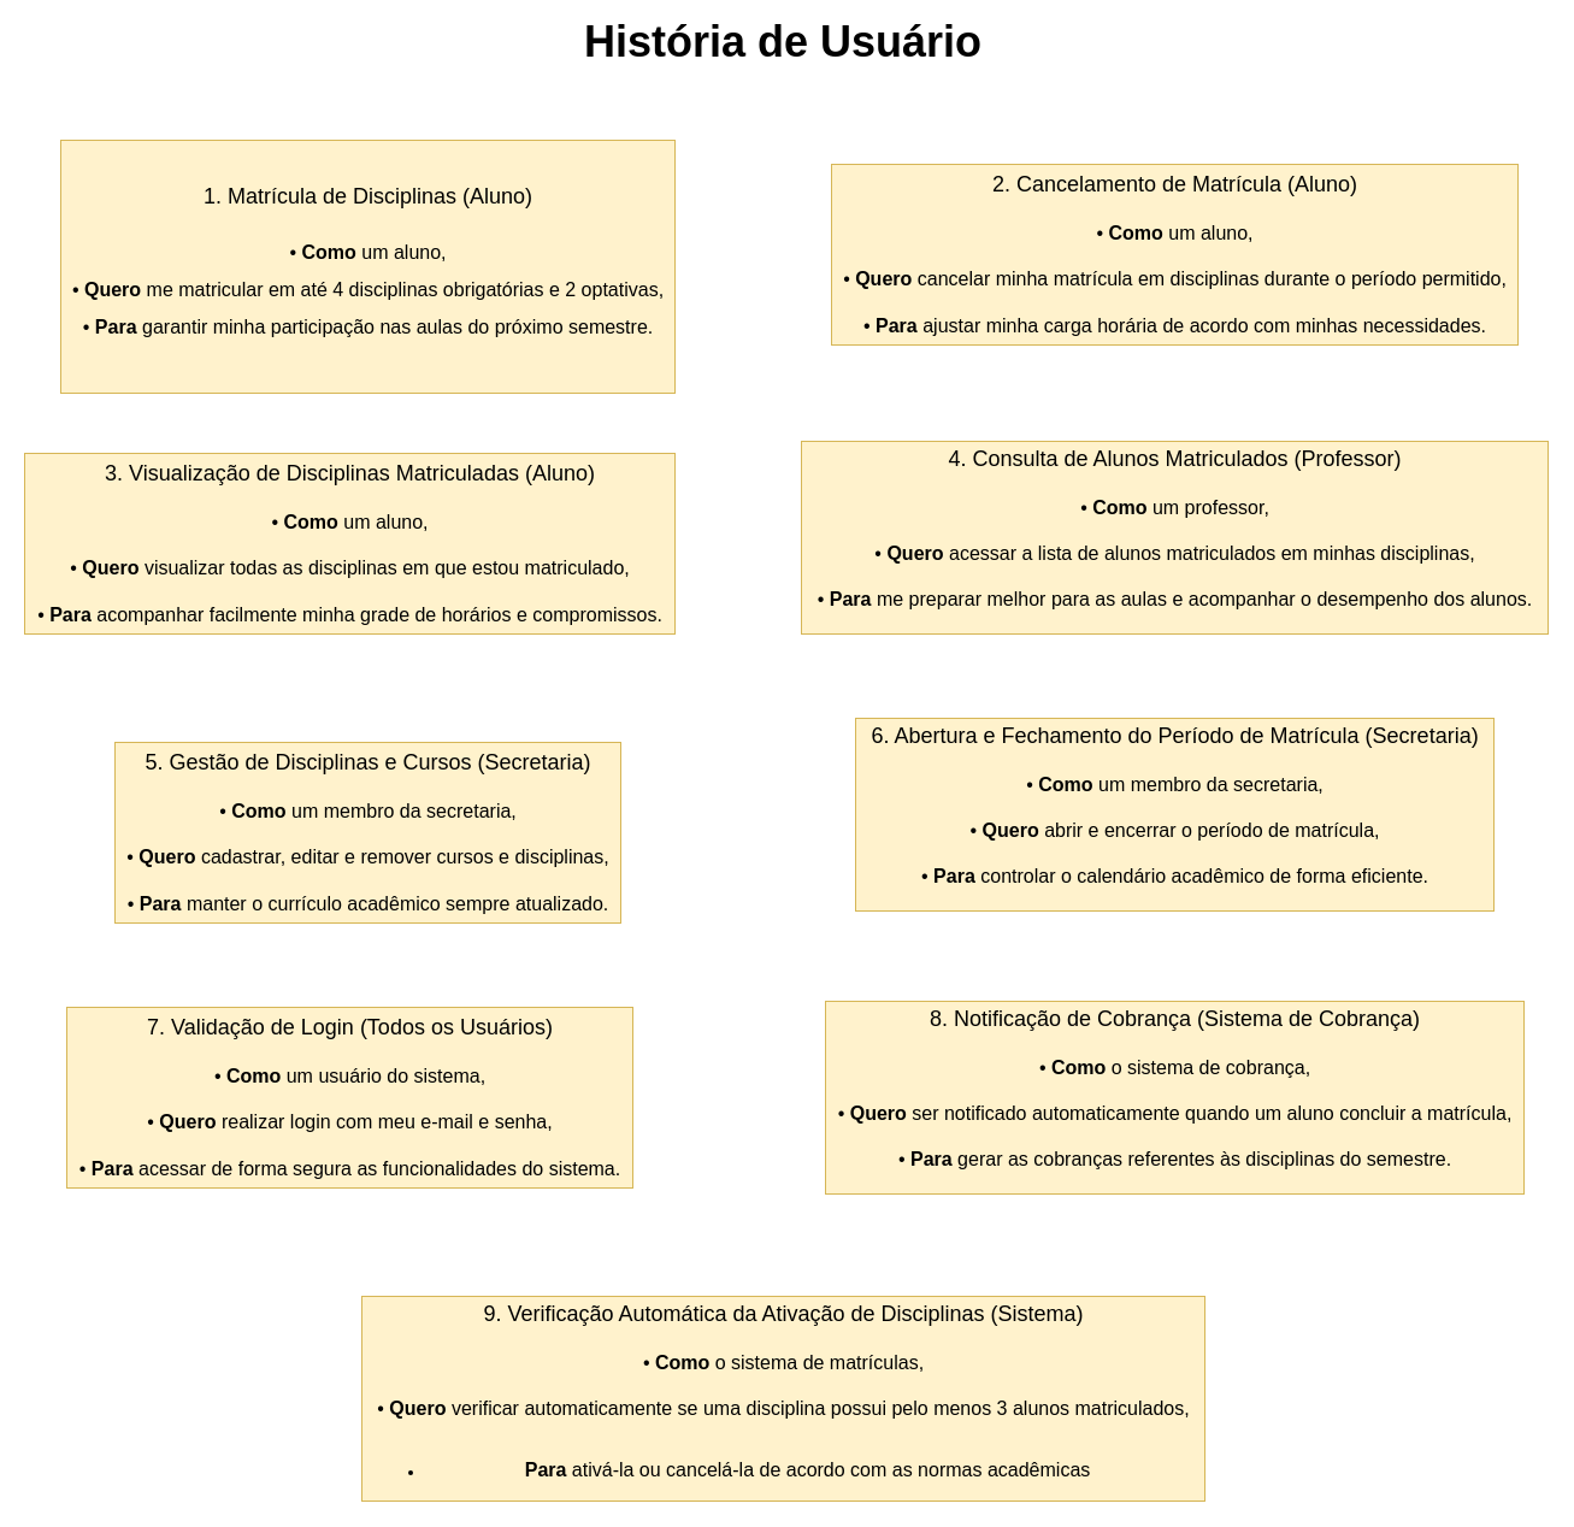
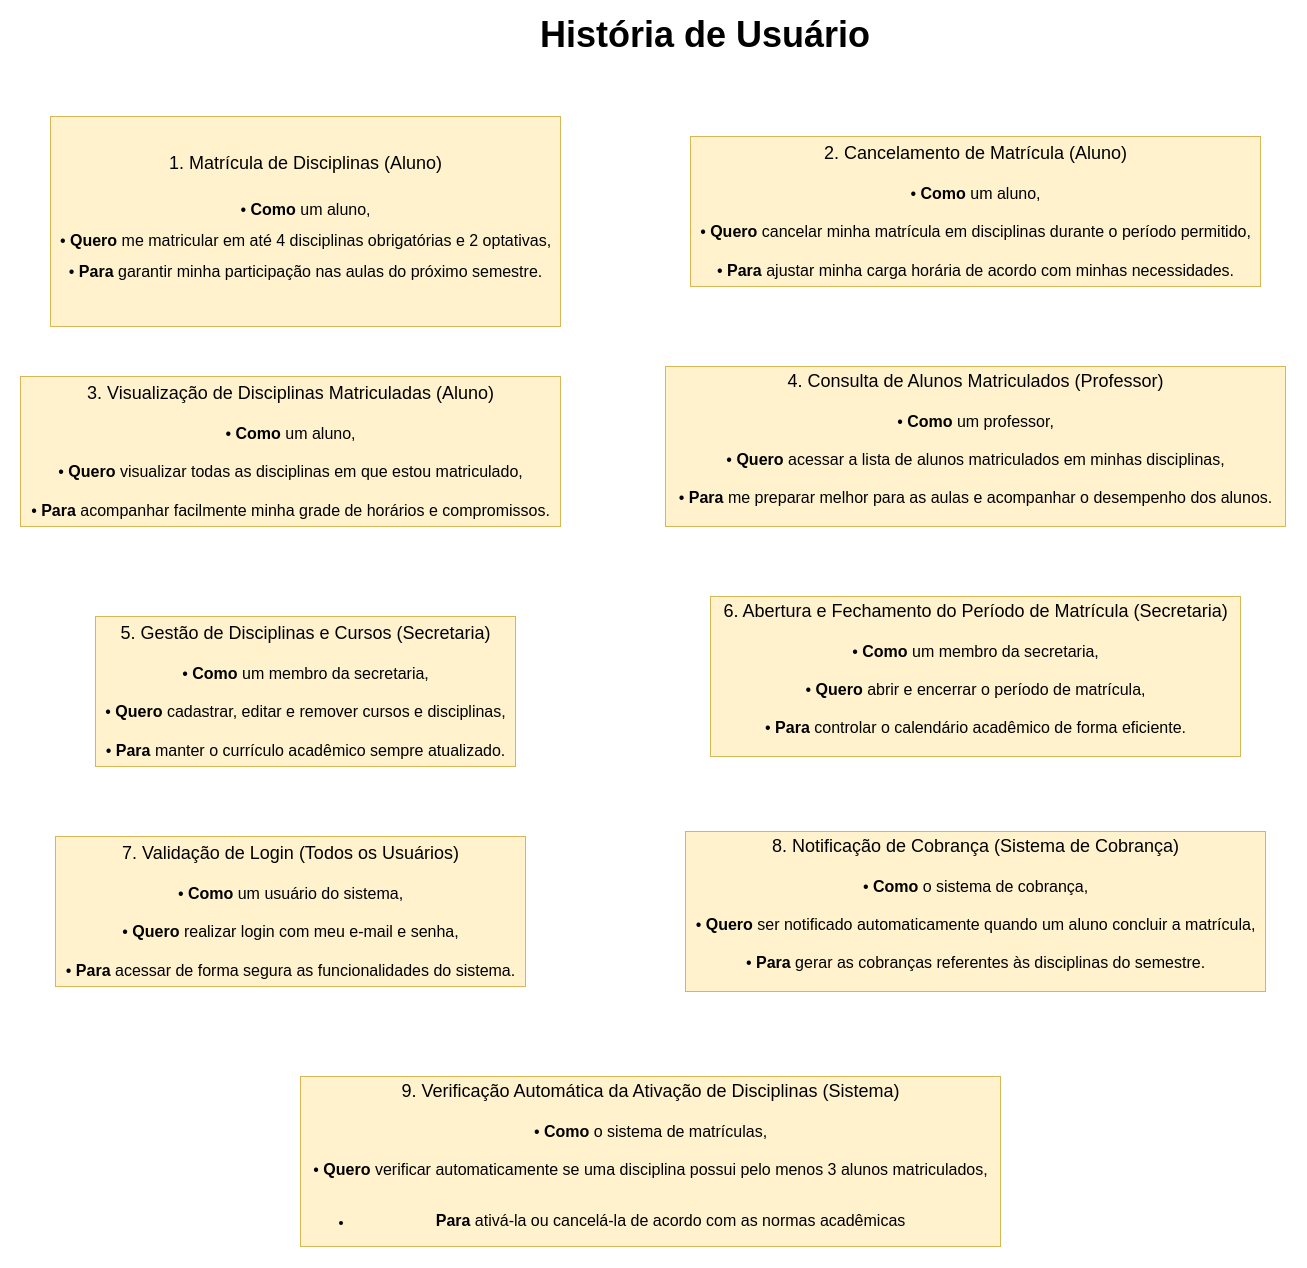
  <mxCell id="0" />
  <mxCell id="1" parent="0" />
- <mxCell id="2" value="&lt;p style=&quot;text-align: left;&quot; class=&quot;p1&quot;&gt;&lt;span class=&quot;s1&quot;&gt;&lt;b&gt;&lt;font style=&quot;font-size: 36px;&quot;&gt;História de Usuário&lt;/font&gt;&lt;/b&gt;&lt;/span&gt;&lt;/p&gt;&lt;div&gt;&lt;span class=&quot;s1&quot;&gt;&lt;br&gt;&lt;/span&gt;&lt;/div&gt;" style="text;html=1;align=center;verticalAlign=middle;whiteSpace=wrap;rounded=0;" vertex="1" parent="1"><mxGeometry x="470" y="20" width="360" height="30" as="geometry" /></mxCell>
+ <mxCell id="2" value="&lt;p style=&quot;text-align: left;&quot; class=&quot;p1&quot;&gt;&lt;span class=&quot;s1&quot;&gt;&lt;b&gt;&lt;font style=&quot;font-size: 36px;&quot;&gt;História de Usuário&lt;/font&gt;&lt;/b&gt;&lt;/span&gt;&lt;/p&gt;&lt;div&gt;&lt;span class=&quot;s1&quot;&gt;&lt;br&gt;&lt;/span&gt;&lt;/div&gt;" style="text;html=1;align=center;verticalAlign=middle;whiteSpace=wrap;rounded=0;" vertex="1" parent="1"><mxGeometry x="525" y="20" width="360" height="30" as="geometry" /></mxCell>
  <mxCell id="3" value="&lt;div&gt;&lt;font style=&quot;font-size: 18px;&quot;&gt;2. Cancelamento de Matrícula (Aluno)&lt;/font&gt;&lt;/div&gt;&lt;div&gt;&lt;font size=&quot;3&quot;&gt;&lt;br&gt;&lt;/font&gt;&lt;/div&gt;&lt;div&gt;&lt;font size=&quot;3&quot;&gt;• &lt;b&gt;Como&lt;/b&gt; um aluno,&lt;/font&gt;&lt;/div&gt;&lt;div&gt;&lt;font size=&quot;3&quot;&gt;&lt;br&gt;&lt;/font&gt;&lt;/div&gt;&lt;div&gt;&lt;font size=&quot;3&quot;&gt;• &lt;b&gt;Quero&lt;/b&gt; cancelar minha matrícula em disciplinas durante o período permitido,&lt;/font&gt;&lt;/div&gt;&lt;div&gt;&lt;font size=&quot;3&quot;&gt;&lt;br&gt;&lt;/font&gt;&lt;/div&gt;&lt;div&gt;&lt;font size=&quot;3&quot;&gt;• &lt;b&gt;Para&lt;/b&gt; ajustar minha carga horária de acordo com minhas necessidades.&lt;/font&gt;&lt;/div&gt;" style="text;html=1;align=center;verticalAlign=middle;resizable=0;points=[];autosize=1;strokeColor=#d6b656;fillColor=#fff2cc;" vertex="1" parent="1"><mxGeometry x="690" y="130" width="570" height="150" as="geometry" /></mxCell>
  <mxCell id="4" value="&lt;h1 style=&quot;margin-top: 0px;&quot;&gt;&lt;p style=&quot;font-weight: 400;&quot; class=&quot;p1&quot;&gt;&lt;font style=&quot;font-size: 18px;&quot;&gt;&lt;span style=&quot;background-color: transparent; color: light-dark(rgb(0, 0, 0), rgb(255, 255, 255));&quot; class=&quot;s2&quot;&gt;1.&lt;span style=&quot;&quot; class=&quot;Apple-tab-span&quot;&gt;&amp;nbsp;&lt;/span&gt;&lt;/span&gt;&lt;span style=&quot;background-color: transparent; color: light-dark(rgb(0, 0, 0), rgb(255, 255, 255));&quot; class=&quot;s3&quot;&gt;Matrícula de Disciplinas (Aluno)&lt;/span&gt;&lt;/font&gt;&lt;/p&gt;&lt;/h1&gt;&lt;p class=&quot;p3&quot;&gt;&lt;font size=&quot;3&quot;&gt;&lt;span class=&quot;s2&quot;&gt;&lt;span class=&quot;Apple-tab-span&quot;&gt;&lt;/span&gt;•&lt;span class=&quot;Apple-tab-span&quot;&gt;&amp;nbsp;&lt;/span&gt;&lt;/span&gt;&lt;span class=&quot;s3&quot;&gt;&lt;b&gt;Como&lt;/b&gt;&lt;/span&gt;&lt;span class=&quot;s2&quot;&gt;&amp;nbsp;um aluno,&lt;/span&gt;&lt;/font&gt;&lt;/p&gt;&lt;p class=&quot;p3&quot;&gt;&lt;font size=&quot;3&quot;&gt;&lt;span class=&quot;s2&quot;&gt;&lt;span class=&quot;Apple-tab-span&quot;&gt;&lt;/span&gt;•&lt;span class=&quot;Apple-tab-span&quot;&gt;&amp;nbsp;&lt;/span&gt;&lt;/span&gt;&lt;span class=&quot;s3&quot;&gt;&lt;b&gt;Quero&lt;/b&gt;&lt;/span&gt;&lt;span class=&quot;s2&quot;&gt;&amp;nbsp;me matricular em até 4 disciplinas obrigatórias e 2 optativas,&lt;/span&gt;&lt;/font&gt;&lt;/p&gt;&lt;p class=&quot;p3&quot;&gt;&lt;font size=&quot;3&quot;&gt;&lt;span class=&quot;s2&quot;&gt;&lt;span class=&quot;Apple-tab-span&quot;&gt;&lt;/span&gt;•&lt;span class=&quot;Apple-tab-span&quot;&gt;&amp;nbsp;&lt;/span&gt;&lt;/span&gt;&lt;span class=&quot;s3&quot;&gt;&lt;b&gt;Para&lt;/b&gt;&lt;/span&gt;&lt;span class=&quot;s2&quot;&gt;&amp;nbsp;garantir minha participação nas aulas do próximo semestre.&lt;/span&gt;&lt;/font&gt;&lt;/p&gt;&lt;p class=&quot;p2&quot;&gt;&lt;br style=&quot;text-align: left; text-wrap-mode: wrap;&quot;&gt;&lt;/p&gt;" style="text;html=1;align=center;verticalAlign=middle;resizable=0;points=[];autosize=1;strokeColor=#d6b656;fillColor=#fff2cc;" vertex="1" parent="1"><mxGeometry x="50" y="110" width="510" height="210" as="geometry" /></mxCell>
  <mxCell id="5" value="&lt;div&gt;&lt;font style=&quot;font-size: 18px;&quot;&gt;3. Visualização de Disciplinas Matriculadas (Aluno)&lt;/font&gt;&lt;/div&gt;&lt;div&gt;&lt;font size=&quot;3&quot;&gt;&lt;br&gt;&lt;/font&gt;&lt;/div&gt;&lt;div&gt;&lt;font size=&quot;3&quot;&gt;• &lt;b&gt;Como&lt;/b&gt; um aluno,&lt;/font&gt;&lt;/div&gt;&lt;div&gt;&lt;font size=&quot;3&quot;&gt;&lt;br&gt;&lt;/font&gt;&lt;/div&gt;&lt;div&gt;&lt;font size=&quot;3&quot;&gt;• &lt;b&gt;Quero&lt;/b&gt; visualizar todas as disciplinas em que estou matriculado,&lt;/font&gt;&lt;/div&gt;&lt;div&gt;&lt;font size=&quot;3&quot;&gt;&lt;br&gt;&lt;/font&gt;&lt;/div&gt;&lt;div&gt;&lt;font size=&quot;3&quot;&gt;• &lt;b&gt;Para&lt;/b&gt; acompanhar facilmente minha grade de horários e compromissos.&lt;/font&gt;&lt;/div&gt;" style="text;html=1;align=center;verticalAlign=middle;resizable=0;points=[];autosize=1;strokeColor=#d6b656;fillColor=#fff2cc;" vertex="1" parent="1"><mxGeometry x="20" y="370" width="540" height="150" as="geometry" /></mxCell>
  <mxCell id="6" value="&lt;div&gt;&lt;font style=&quot;font-size: 18px;&quot;&gt;4. Consulta de Alunos Matriculados (Professor)&lt;/font&gt;&lt;/div&gt;&lt;div&gt;&lt;font size=&quot;3&quot;&gt;&lt;br&gt;&lt;/font&gt;&lt;/div&gt;&lt;div&gt;&lt;font size=&quot;3&quot;&gt;• &lt;b&gt;Como&lt;/b&gt; um professor,&lt;/font&gt;&lt;/div&gt;&lt;div&gt;&lt;font size=&quot;3&quot;&gt;&lt;br&gt;&lt;/font&gt;&lt;/div&gt;&lt;div&gt;&lt;font size=&quot;3&quot;&gt;• &lt;b&gt;Quero&lt;/b&gt; acessar a lista de alunos matriculados em minhas disciplinas,&lt;/font&gt;&lt;/div&gt;&lt;div&gt;&lt;font size=&quot;3&quot;&gt;&lt;br&gt;&lt;/font&gt;&lt;/div&gt;&lt;div&gt;&lt;font size=&quot;3&quot;&gt;• &lt;b&gt;Para&lt;/b&gt; me preparar melhor para as aulas e acompanhar o desempenho dos alunos.&lt;/font&gt;&lt;/div&gt;&lt;div&gt;&lt;br&gt;&lt;/div&gt;" style="text;html=1;align=center;verticalAlign=middle;resizable=0;points=[];autosize=1;strokeColor=#d6b656;fillColor=#fff2cc;" vertex="1" parent="1"><mxGeometry x="665" y="360" width="620" height="160" as="geometry" /></mxCell>
  <mxCell id="7" value="&lt;div&gt;&lt;font style=&quot;font-size: 18px;&quot;&gt;5. Gestão de Disciplinas e Cursos (Secretaria)&lt;/font&gt;&lt;/div&gt;&lt;div&gt;&lt;font size=&quot;3&quot;&gt;&lt;br&gt;&lt;/font&gt;&lt;/div&gt;&lt;div&gt;&lt;font size=&quot;3&quot;&gt;• &lt;b&gt;Como&lt;/b&gt; um membro da secretaria,&lt;/font&gt;&lt;/div&gt;&lt;div&gt;&lt;font size=&quot;3&quot;&gt;&lt;br&gt;&lt;/font&gt;&lt;/div&gt;&lt;div&gt;&lt;font size=&quot;3&quot;&gt;• &lt;b&gt;Quero&lt;/b&gt; cadastrar, editar e remover cursos e disciplinas,&lt;/font&gt;&lt;/div&gt;&lt;div&gt;&lt;font size=&quot;3&quot;&gt;&lt;br&gt;&lt;/font&gt;&lt;/div&gt;&lt;div&gt;&lt;font size=&quot;3&quot;&gt;• &lt;b&gt;Para&lt;/b&gt; manter o currículo acadêmico sempre atualizado.&lt;/font&gt;&lt;/div&gt;" style="text;html=1;align=center;verticalAlign=middle;resizable=0;points=[];autosize=1;strokeColor=#d6b656;fillColor=#fff2cc;" vertex="1" parent="1"><mxGeometry x="95" y="610" width="420" height="150" as="geometry" /></mxCell>
  <mxCell id="8" value="&lt;div&gt;&lt;font style=&quot;font-size: 18px;&quot;&gt;6. Abertura e Fechamento do Período de Matrícula (Secretaria)&lt;/font&gt;&lt;/div&gt;&lt;div&gt;&lt;font size=&quot;3&quot;&gt;&lt;br&gt;&lt;/font&gt;&lt;/div&gt;&lt;div&gt;&lt;font size=&quot;3&quot;&gt;• &lt;b&gt;Como&lt;/b&gt; um membro da secretaria,&lt;/font&gt;&lt;/div&gt;&lt;div&gt;&lt;font size=&quot;3&quot;&gt;&lt;br&gt;&lt;/font&gt;&lt;/div&gt;&lt;div&gt;&lt;font size=&quot;3&quot;&gt;• &lt;b&gt;Quero&lt;/b&gt; abrir e encerrar o período de matrícula,&lt;/font&gt;&lt;/div&gt;&lt;div&gt;&lt;font size=&quot;3&quot;&gt;&lt;br&gt;&lt;/font&gt;&lt;/div&gt;&lt;div&gt;&lt;font size=&quot;3&quot;&gt;• &lt;b&gt;Para&lt;/b&gt; controlar o calendário acadêmico de forma eficiente.&lt;/font&gt;&lt;/div&gt;&lt;div&gt;&lt;br&gt;&lt;/div&gt;" style="text;html=1;align=center;verticalAlign=middle;resizable=0;points=[];autosize=1;strokeColor=#d6b656;fillColor=#fff2cc;" vertex="1" parent="1"><mxGeometry x="710" y="590" width="530" height="160" as="geometry" /></mxCell>
  <mxCell id="9" value="&lt;div&gt;&lt;font style=&quot;font-size: 18px;&quot;&gt;7. Validação de Login (Todos os Usuários)&lt;/font&gt;&lt;/div&gt;&lt;div&gt;&lt;font size=&quot;3&quot;&gt;&lt;br&gt;&lt;/font&gt;&lt;/div&gt;&lt;div&gt;&lt;font size=&quot;3&quot;&gt;• &lt;b&gt;Como&lt;/b&gt; um usuário do sistema,&lt;/font&gt;&lt;/div&gt;&lt;div&gt;&lt;font size=&quot;3&quot;&gt;&lt;br&gt;&lt;/font&gt;&lt;/div&gt;&lt;div&gt;&lt;font size=&quot;3&quot;&gt;• &lt;b&gt;Quero&lt;/b&gt; realizar login com meu e-mail e senha,&lt;/font&gt;&lt;/div&gt;&lt;div&gt;&lt;font size=&quot;3&quot;&gt;&lt;br&gt;&lt;/font&gt;&lt;/div&gt;&lt;div&gt;&lt;font size=&quot;3&quot;&gt;• &lt;b&gt;Para&lt;/b&gt; acessar de forma segura as funcionalidades do sistema.&lt;/font&gt;&lt;/div&gt;" style="text;html=1;align=center;verticalAlign=middle;resizable=0;points=[];autosize=1;strokeColor=#d6b656;fillColor=#fff2cc;" vertex="1" parent="1"><mxGeometry x="55" y="830" width="470" height="150" as="geometry" /></mxCell>
  <mxCell id="10" value="&lt;div&gt;&lt;font style=&quot;font-size: 18px;&quot;&gt;8. Notificação de Cobrança (Sistema de Cobrança)&lt;/font&gt;&lt;/div&gt;&lt;div&gt;&lt;font size=&quot;3&quot;&gt;&lt;br&gt;&lt;/font&gt;&lt;/div&gt;&lt;div&gt;&lt;font size=&quot;3&quot;&gt;• &lt;b&gt;Como&lt;/b&gt; o sistema de cobrança,&lt;/font&gt;&lt;/div&gt;&lt;div&gt;&lt;font size=&quot;3&quot;&gt;&lt;br&gt;&lt;/font&gt;&lt;/div&gt;&lt;div&gt;&lt;font size=&quot;3&quot;&gt;• &lt;b&gt;Quero&lt;/b&gt; ser notificado automaticamente quando um aluno concluir a matrícula,&lt;/font&gt;&lt;/div&gt;&lt;div&gt;&lt;font size=&quot;3&quot;&gt;&lt;br&gt;&lt;/font&gt;&lt;/div&gt;&lt;div&gt;&lt;font size=&quot;3&quot;&gt;• &lt;b&gt;Para&lt;/b&gt; gerar as cobranças referentes às disciplinas do semestre.&lt;/font&gt;&lt;/div&gt;&lt;div&gt;&lt;br&gt;&lt;/div&gt;" style="text;html=1;align=center;verticalAlign=middle;resizable=0;points=[];autosize=1;strokeColor=#d6b656;fillColor=#fff2cc;" vertex="1" parent="1"><mxGeometry x="685" y="825" width="580" height="160" as="geometry" /></mxCell>
  <mxCell id="11" value="&lt;div&gt;&lt;font style=&quot;font-size: 18px;&quot;&gt;9. Verificação Automática da Ativação de Disciplinas (Sistema)&lt;/font&gt;&lt;/div&gt;&lt;div&gt;&lt;font size=&quot;3&quot;&gt;&lt;br&gt;&lt;/font&gt;&lt;/div&gt;&lt;div&gt;&lt;font size=&quot;3&quot;&gt;• &lt;b&gt;Como&lt;/b&gt; o sistema de matrículas,&lt;/font&gt;&lt;/div&gt;&lt;div&gt;&lt;font size=&quot;3&quot;&gt;&lt;br&gt;&lt;/font&gt;&lt;/div&gt;&lt;div&gt;&lt;font size=&quot;3&quot;&gt;• &lt;b&gt;Quero&lt;/b&gt; verificar automaticamente se uma disciplina possui pelo menos 3 alunos matriculados,&lt;/font&gt;&lt;/div&gt;&lt;div&gt;&lt;font size=&quot;3&quot;&gt;&lt;br&gt;&lt;/font&gt;&lt;/div&gt;&lt;div&gt;&lt;ul&gt;&lt;li&gt;&lt;font size=&quot;3&quot;&gt;&lt;b&gt;Para &lt;/b&gt;ativá-la ou cancelá-la de acordo com as normas acadêmicas&lt;/font&gt;&lt;/li&gt;&lt;/ul&gt;&lt;/div&gt;" style="text;html=1;align=center;verticalAlign=middle;resizable=0;points=[];autosize=1;strokeColor=#d6b656;fillColor=#fff2cc;" vertex="1" parent="1"><mxGeometry x="300" y="1070" width="700" height="170" as="geometry" /></mxCell>
